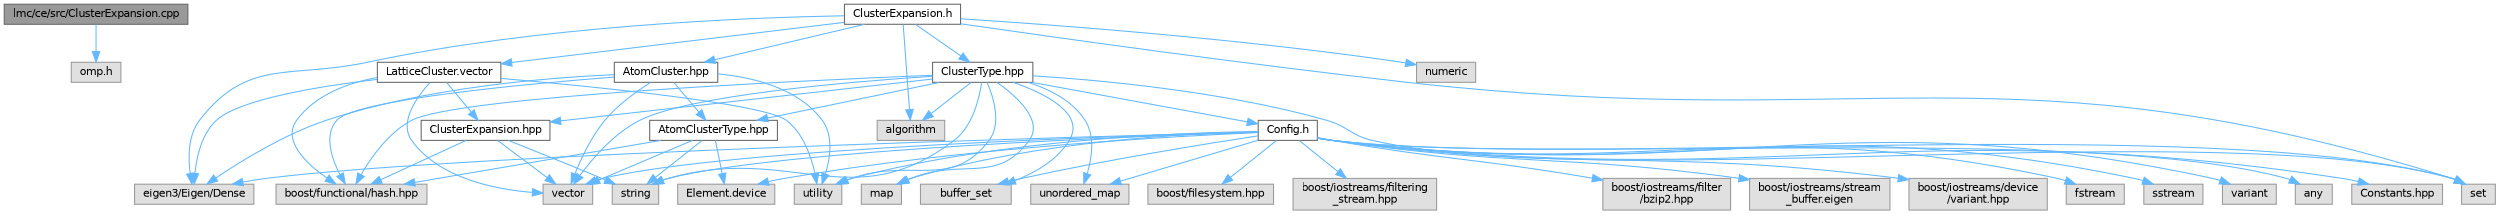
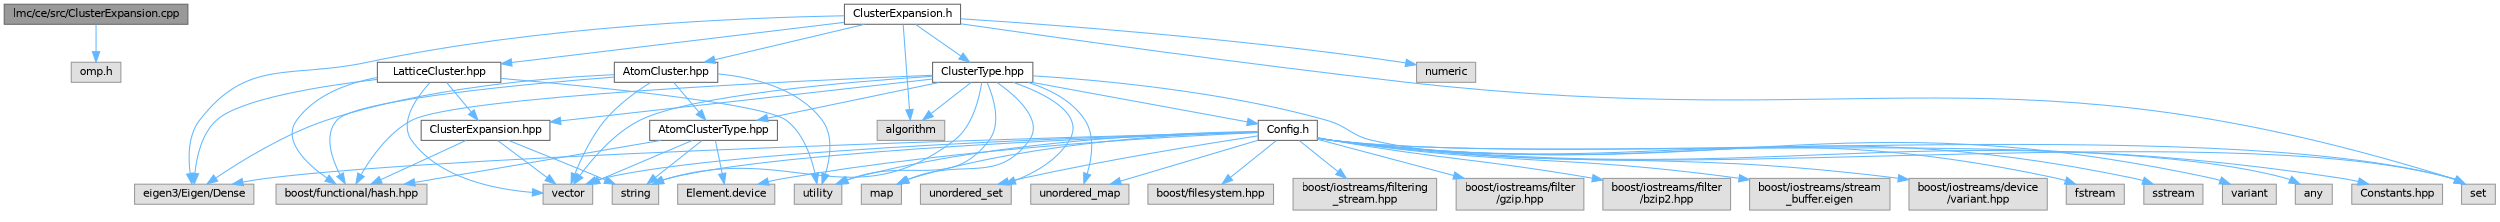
  digraph {
    fontname="DejaVu Sans"
    node [color=grey60 fillcolor="#E0E0E0" fontname="DejaVu Sans" fontsize=10 shape=box style=filled]
    edge [color=steelblue1 fontname="DejaVu Sans" fontsize=10 labelfontname=Helvetica labelfontsize=10 style=solid]
    n1 [color=gray40 fillcolor=grey60 fontcolor=black height=0.2 label="lmc/ce/src/ClusterExpansion.cpp" width=0.4]
    n2 [height=0.2 label="omp.h" width=0.4]
    n3 [color=grey40 fillcolor=white height=0.2 label="ClusterExpansion.h" width=0.4]
    n4 [height=0.2 label=set width=0.4]
    n5 [height=0.2 label=numeric width=0.4]
    n6 [height=0.2 label=algorithm width=0.4]
    n7 [height=0.2 label="eigen3/Eigen/Dense" width=0.4]
-   n8 [color=grey40 fillcolor=white height=0.2 label="LatticeCluster.vector" width=0.4]
+   n8 [color=grey40 fillcolor=white height=0.2 label="LatticeCluster.hpp" width=0.4]
    n9 [color=grey40 fillcolor=white height=0.2 label="AtomCluster.hpp" width=0.4]
    n10 [color=grey40 fillcolor=white height=0.2 label="ClusterType.hpp" width=0.4]
    n11 [height=0.2 label=utility width=0.4]
    n12 [height=0.2 label=vector width=0.4]
    n13 [height=0.2 label="boost/functional/hash.hpp" width=0.4]
    n14 [color=grey40 fillcolor=white height=0.2 label="ClusterExpansion.hpp" width=0.4]
    n15 [color=grey40 fillcolor=white height=0.2 label="AtomClusterType.hpp" width=0.4]
    n16 [height=0.2 label=string width=0.4]
    n17 [height=0.2 label=map width=0.4]
-   n18 [height=0.2 label=buffer_set width=0.4]
+   n18 [height=0.2 label=unordered_set width=0.4]
    n19 [height=0.2 label=unordered_map width=0.4]
    n20 [color=grey40 fillcolor=white height=0.2 label="Config.h" width=0.4]
    n21 [height=0.2 label="Element.device" width=0.4]
    n22 [height=0.2 label=fstream width=0.4]
    n23 [height=0.2 label=sstream width=0.4]
    n24 [height=0.2 label=variant width=0.4]
    n25 [height=0.2 label=any width=0.4]
    n26 [height=0.2 label="Constants.hpp" width=0.4]
    n27 [height=0.2 label="boost/filesystem.hpp" width=0.4]
    n28 [height=0.2 label="boost/iostreams/filtering\l_stream.hpp" width=0.4]
+   n29 [height=0.2 label="boost/iostreams/filter\l/gzip.hpp" width=0.4]
    n30 [height=0.2 label="boost/iostreams/filter\l/bzip2.hpp" width=0.4]
    n31 [height=0.2 label="boost/iostreams/stream\l_buffer.eigen" width=0.4]
    n32 [height=0.2 label="boost/iostreams/device\l/variant.hpp" width=0.4]
    n1 -> n2
    n3 -> n4
    n3 -> n5
    n3 -> n6
    n3 -> n7
    n3 -> n8
    n3 -> n9
    n3 -> n10
    n8 -> n7
    n8 -> n11
    n8 -> n12
    n8 -> n13
    n8 -> n14
    n9 -> n7
    n9 -> n11
    n9 -> n12
    n9 -> n13
    n9 -> n15
    n10 -> n4
    n10 -> n6
    n10 -> n11
    n10 -> n12
    n10 -> n13
    n10 -> n14
    n10 -> n15
    n10 -> n16
    n10 -> n17
    n10 -> n18
    n10 -> n19
    n10 -> n20
    n14 -> n12
    n14 -> n13
    n14 -> n16
    n15 -> n12
    n15 -> n13
    n15 -> n16
    n15 -> n21
    n20 -> n4
    n20 -> n7
    n20 -> n11
    n20 -> n12
    n20 -> n16
    n20 -> n17
    n20 -> n18
    n20 -> n19
    n20 -> n21
    n20 -> n22
    n20 -> n23
    n20 -> n24
    n20 -> n25
    n20 -> n26
    n20 -> n27
    n20 -> n28
+   n20 -> n29
    n20 -> n30
    n20 -> n31
    n20 -> n32
  }
